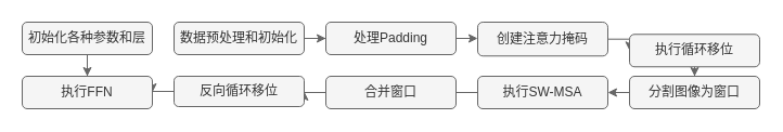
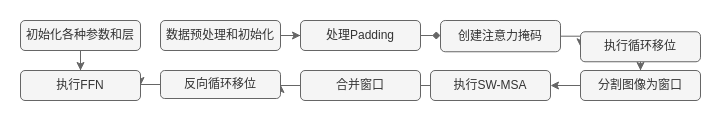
  <mxCell id="0" />
  <mxCell id="1" parent="0" />
  <mxCell id="2" value="" style="edgeStyle=orthogonalEdgeStyle;rounded=0;orthogonalLoop=1;jettySize=auto;html=1;fillColor=#f5f5f5;strokeColor=#666666;" edge="1" parent="1" source="3" target="20"><mxGeometry relative="1" as="geometry" /></mxCell>
  <mxCell id="3" value="初始化各种参数和层" style="rounded=1;whiteSpace=wrap;html=1;fillColor=#f5f5f5;fontColor=#333333;strokeColor=#666666;" vertex="1" parent="1"><mxGeometry x="20" y="20" width="120" height="30" as="geometry" /></mxCell>
  <mxCell id="4" value="" style="edgeStyle=orthogonalEdgeStyle;rounded=0;orthogonalLoop=1;jettySize=auto;html=1;fillColor=#f5f5f5;strokeColor=#666666;" edge="1" parent="1" source="5" target="7"><mxGeometry relative="1" as="geometry" /></mxCell>
  <mxCell id="5" value="数据预处理和初始化" style="whiteSpace=wrap;html=1;rounded=1;fillColor=#f5f5f5;fontColor=#333333;strokeColor=#666666;" vertex="1" parent="1"><mxGeometry x="160" y="20" width="120" height="30" as="geometry" /></mxCell>
- <mxCell id="6" value="" style="edgeStyle=orthogonalEdgeStyle;rounded=0;orthogonalLoop=1;jettySize=auto;html=1;fillColor=#f5f5f5;strokeColor=#666666;" edge="1" parent="1" source="7" target="9"><mxGeometry relative="1" as="geometry" /></mxCell>
+ <mxCell id="6" value="" style="edgeStyle=orthogonalEdgeStyle;rounded=0;orthogonalLoop=1;jettySize=auto;html=1;fillColor=#f5f5f5;strokeColor=#666666;endArrow=diamond;" edge="1" parent="1" source="7" target="9"><mxGeometry relative="1" as="geometry" /></mxCell>
  <mxCell id="7" value="处理Padding" style="whiteSpace=wrap;html=1;rounded=1;fillColor=#f5f5f5;fontColor=#333333;strokeColor=#666666;" vertex="1" parent="1"><mxGeometry x="300" y="20" width="120" height="30" as="geometry" /></mxCell>
  <mxCell id="8" value="" style="edgeStyle=orthogonalEdgeStyle;rounded=0;orthogonalLoop=1;jettySize=auto;html=1;fillColor=#f5f5f5;strokeColor=#666666;" edge="1" parent="1" source="9" target="11"><mxGeometry relative="1" as="geometry" /></mxCell>
  <mxCell id="9" value="创建注意力掩码" style="whiteSpace=wrap;html=1;rounded=1;fillColor=#f5f5f5;fontColor=#333333;strokeColor=#666666;" vertex="1" parent="1"><mxGeometry x="440" y="20" width="120" height="31.25" as="geometry" /></mxCell>
  <mxCell id="10" style="edgeStyle=orthogonalEdgeStyle;rounded=0;orthogonalLoop=1;jettySize=auto;html=1;exitX=0.5;exitY=1;exitDx=0;exitDy=0;fillColor=#f5f5f5;strokeColor=#666666;" edge="1" parent="1" source="11" target="13"><mxGeometry relative="1" as="geometry" /></mxCell>
  <mxCell id="11" value="执行循环移位" style="whiteSpace=wrap;html=1;rounded=1;fillColor=#f5f5f5;fontColor=#333333;strokeColor=#666666;" vertex="1" parent="1"><mxGeometry x="580" y="31.25" width="120" height="30" as="geometry" /></mxCell>
  <mxCell id="12" style="edgeStyle=orthogonalEdgeStyle;rounded=0;orthogonalLoop=1;jettySize=auto;html=1;exitX=0;exitY=0.5;exitDx=0;exitDy=0;entryX=1;entryY=0.5;entryDx=0;entryDy=0;fillColor=#f5f5f5;strokeColor=#666666;" edge="1" parent="1" source="13" target="15"><mxGeometry relative="1" as="geometry" /></mxCell>
  <mxCell id="13" value="分割图像为窗口" style="whiteSpace=wrap;html=1;rounded=1;fillColor=#f5f5f5;fontColor=#333333;strokeColor=#666666;" vertex="1" parent="1"><mxGeometry x="580" y="70" width="120" height="30" as="geometry" /></mxCell>
  <mxCell id="14" style="edgeStyle=orthogonalEdgeStyle;rounded=0;orthogonalLoop=1;jettySize=auto;html=1;exitX=0;exitY=0.5;exitDx=0;exitDy=0;entryX=1;entryY=0.5;entryDx=0;entryDy=0;fillColor=#f5f5f5;strokeColor=#666666;endArrow=none;" edge="1" parent="1" source="15" target="17"><mxGeometry relative="1" as="geometry" /></mxCell>
- <mxCell id="15" value="执行SW-MSA" style="whiteSpace=wrap;html=1;rounded=1;fillColor=#f5f5f5;fontColor=#333333;strokeColor=#666666;" vertex="1" parent="1"><mxGeometry x="440" y="70" width="120" height="30" as="geometry" /></mxCell>
+ <mxCell id="15" value="执行SW-MSA" style="whiteSpace=wrap;html=1;rounded=1;fillColor=#f5f5f5;fontColor=#333333;strokeColor=#666666;" vertex="1" parent="1"><mxGeometry x="430" y="70" width="120" height="30" as="geometry" /></mxCell>
  <mxCell id="16" style="edgeStyle=orthogonalEdgeStyle;rounded=0;orthogonalLoop=1;jettySize=auto;html=1;exitX=0;exitY=0.5;exitDx=0;exitDy=0;entryX=1;entryY=0.5;entryDx=0;entryDy=0;fillColor=#f5f5f5;strokeColor=#666666;" edge="1" parent="1" source="17" target="19"><mxGeometry relative="1" as="geometry"><mxPoint x="290" y="115" as="targetPoint" /></mxGeometry></mxCell>
  <mxCell id="17" value="合并窗口" style="whiteSpace=wrap;html=1;rounded=1;fillColor=#f5f5f5;fontColor=#333333;strokeColor=#666666;" vertex="1" parent="1"><mxGeometry x="300" y="70" width="120" height="30" as="geometry" /></mxCell>
  <mxCell id="18" style="edgeStyle=orthogonalEdgeStyle;rounded=0;orthogonalLoop=1;jettySize=auto;html=1;exitX=0;exitY=0.5;exitDx=0;exitDy=0;entryX=1;entryY=0.5;entryDx=0;entryDy=0;fillColor=#f5f5f5;strokeColor=#666666;" edge="1" parent="1" source="19" target="20"><mxGeometry relative="1" as="geometry" /></mxCell>
  <mxCell id="19" value="反向循环移位" style="whiteSpace=wrap;html=1;rounded=1;fillColor=#f5f5f5;fontColor=#333333;strokeColor=#666666;" vertex="1" parent="1"><mxGeometry x="160" y="70" width="120" height="28" as="geometry" /></mxCell>
  <mxCell id="20" value="执行FFN" style="whiteSpace=wrap;html=1;rounded=1;fillColor=#f5f5f5;fontColor=#333333;strokeColor=#666666;" vertex="1" parent="1"><mxGeometry x="20" y="70" width="120" height="30" as="geometry" /></mxCell>
